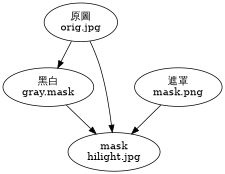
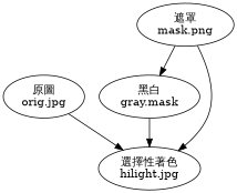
  digraph {
    rankdir=TB
    n1 [label="原圖\norig.jpg"]
    n2 [label="黑白\ngray.mask"]
-   n3 [label="mask\nhilight.jpg"]
+   n3 [label="選擇性著色\nhilight.jpg"]
    n4 [label="遮罩\nmask.png"]
-   n1 -> n2
+   n4 -> n2
    n1 -> n3
    n2 -> n3
    n4 -> n3
  }
